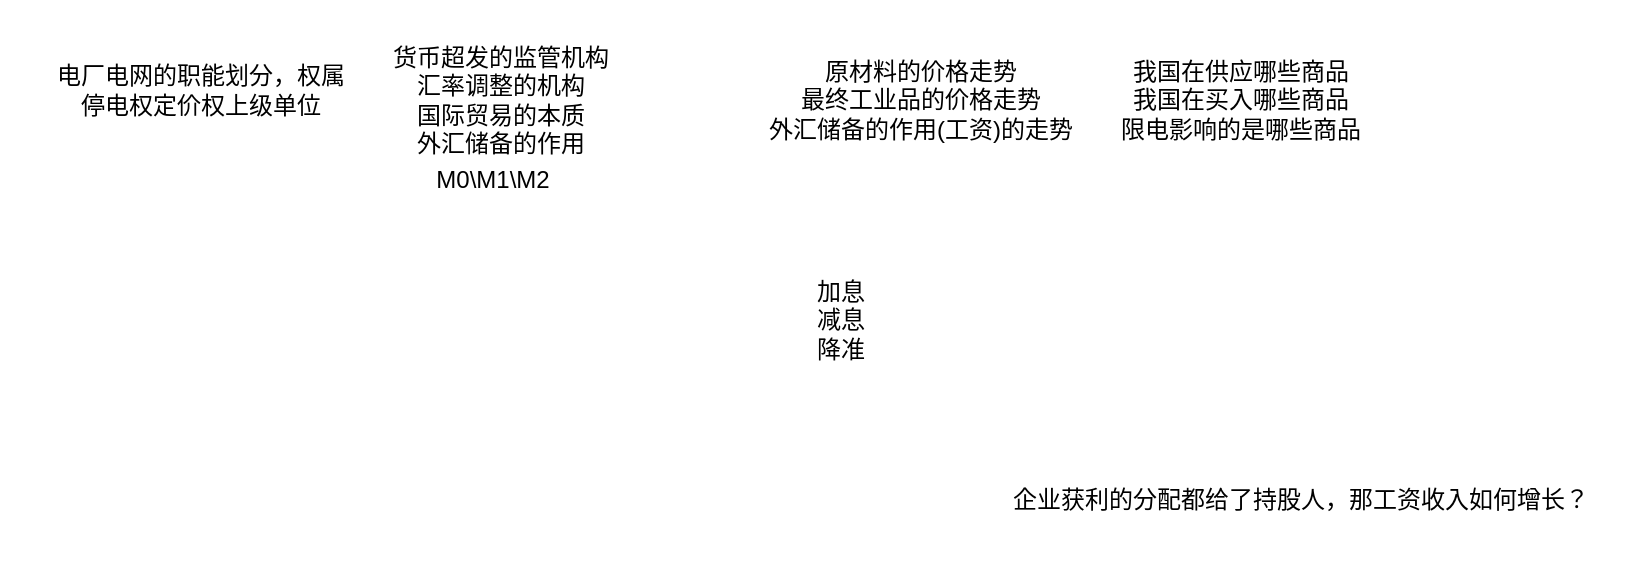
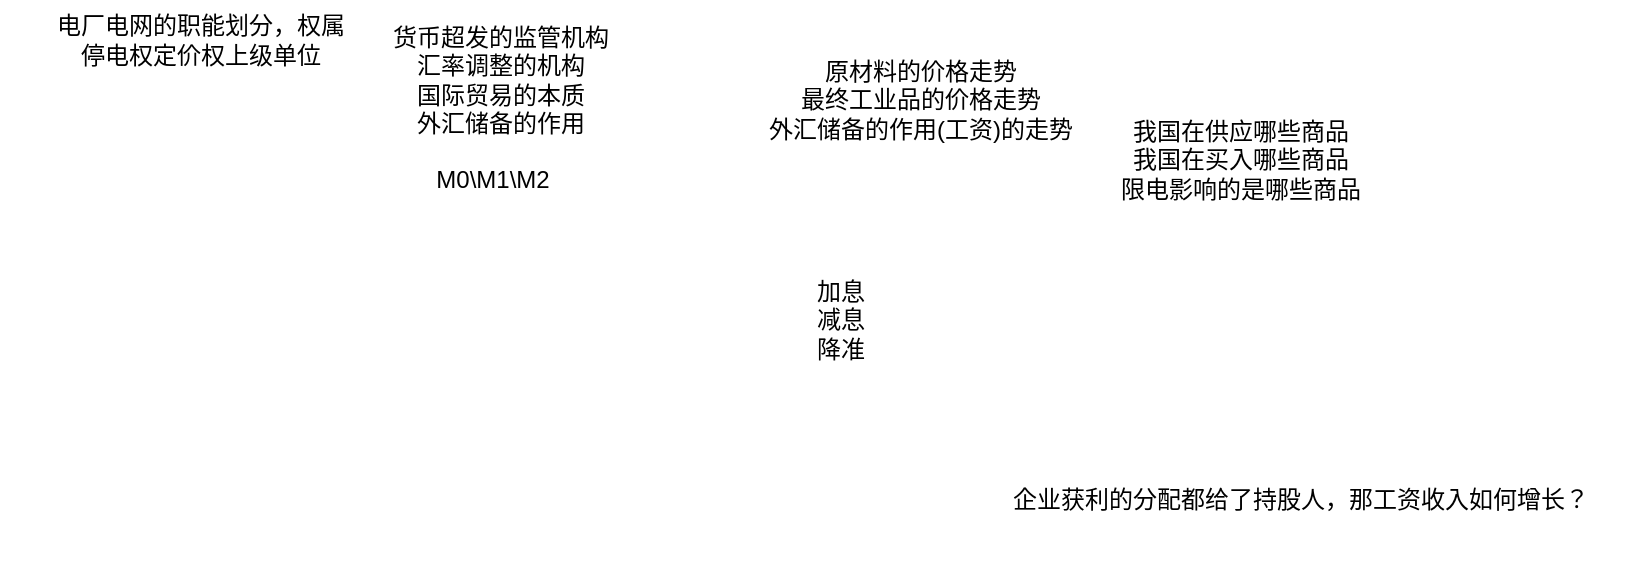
  <mxCell id="0" />
  <mxCell id="1" parent="0" />
- <mxCell id="2" value="电厂电网的职能划分，权属&lt;br&gt;停电权定价权上级单位" style="text;html=1;align=center;verticalAlign=middle;resizable=0;points=[];autosize=1;" vertex="1" parent="1"><mxGeometry x="20" y="30" width="160" height="30" as="geometry" /></mxCell>
- <mxCell id="3" value="货币超发的监管机构&lt;br&gt;汇率调整的机构&lt;br&gt;国际贸易的本质&lt;br&gt;外汇储备的作用" style="text;html=1;align=center;verticalAlign=middle;resizable=0;points=[];autosize=1;" vertex="1" parent="1"><mxGeometry x="190" y="20" width="120" height="60" as="geometry" /></mxCell>
+ <mxCell id="2" value="电厂电网的职能划分，权属&lt;br&gt;停电权定价权上级单位" style="text;html=1;align=center;verticalAlign=middle;resizable=0;points=[];autosize=1;" vertex="1" parent="1"><mxGeometry x="20" y="5" width="160" height="30" as="geometry" /></mxCell>
+ <mxCell id="3" value="货币超发的监管机构&lt;br&gt;汇率调整的机构&lt;br&gt;国际贸易的本质&lt;br&gt;外汇储备的作用" style="text;html=1;align=center;verticalAlign=middle;resizable=0;points=[];autosize=1;" vertex="1" parent="1"><mxGeometry x="190" y="10" width="120" height="60" as="geometry" /></mxCell>
  <mxCell id="4" value="原材料的价格走势&lt;br&gt;最终工业品的价格走势&lt;br&gt;外汇储备的作用(工资)的走势" style="text;html=1;align=center;verticalAlign=middle;resizable=0;points=[];autosize=1;" vertex="1" parent="1"><mxGeometry x="390" y="25" width="140" height="50" as="geometry" /></mxCell>
  <mxCell id="5" value="M0\M1\M2" style="text;html=1;align=center;verticalAlign=middle;resizable=0;points=[];autosize=1;" vertex="1" parent="1"><mxGeometry x="211" y="80" width="70" height="20" as="geometry" /></mxCell>
  <mxCell id="6" value="加息&lt;br&gt;减息&lt;br&gt;降准" style="text;html=1;align=center;verticalAlign=middle;resizable=0;points=[];autosize=1;" vertex="1" parent="1"><mxGeometry x="400" y="135" width="40" height="50" as="geometry" /></mxCell>
- <mxCell id="7" value="我国在供应哪些商品&lt;br&gt;我国在买入哪些商品&lt;br&gt;限电影响的是哪些商品" style="text;html=1;align=center;verticalAlign=middle;resizable=0;points=[];autosize=1;" vertex="1" parent="1"><mxGeometry x="550" y="25" width="140" height="50" as="geometry" /></mxCell>
+ <mxCell id="7" value="我国在供应哪些商品&lt;br&gt;我国在买入哪些商品&lt;br&gt;限电影响的是哪些商品" style="text;html=1;align=center;verticalAlign=middle;resizable=0;points=[];autosize=1;" vertex="1" parent="1"><mxGeometry x="550" y="55" width="140" height="50" as="geometry" /></mxCell>
  <mxCell id="8" value="企业获利的分配都给了持股人，那工资收入如何增长？" style="text;html=1;align=center;verticalAlign=middle;resizable=0;points=[];autosize=1;" vertex="1" parent="1"><mxGeometry x="500" y="240" width="300" height="20" as="geometry" /></mxCell>
